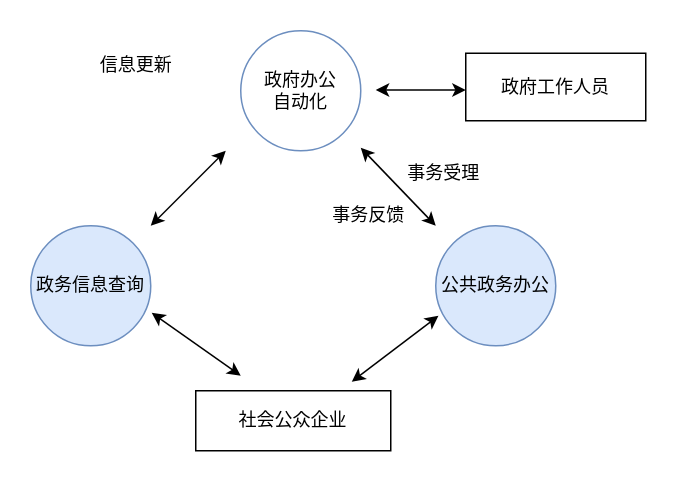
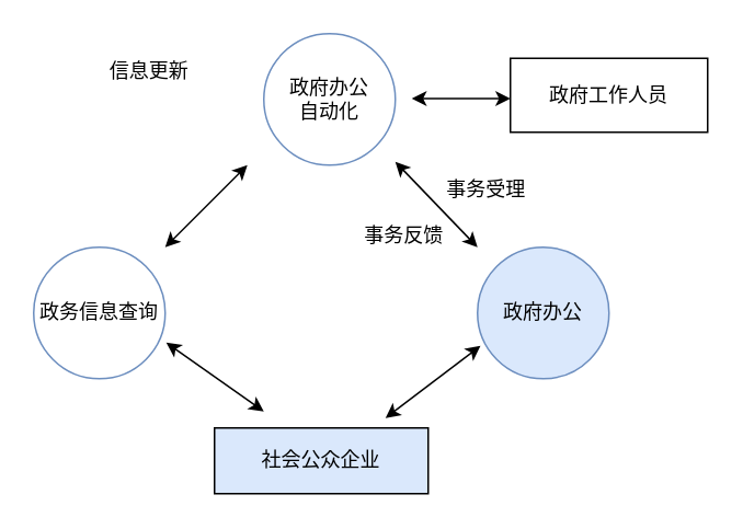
  <mxCell id="0" />
  <mxCell id="1" parent="0" />
- <mxCell id="2" value="政务信息查询" style="ellipse;whiteSpace=wrap;html=1;aspect=fixed;fillColor=#dae8fc;strokeColor=#6c8ebf;" vertex="1" parent="1"><mxGeometry x="20" y="150" width="80" height="80" as="geometry" /></mxCell>
+ <mxCell id="2" value="政务信息查询" style="ellipse;whiteSpace=wrap;html=1;aspect=fixed;fillColor=#ffffff;strokeColor=#6c8ebf;" vertex="1" parent="1"><mxGeometry x="20" y="150" width="80" height="80" as="geometry" /></mxCell>
  <mxCell id="3" value="政府办公&lt;br&gt;自动化" style="ellipse;whiteSpace=wrap;html=1;aspect=fixed;fillColor=#ffffff;strokeColor=#6c8ebf;" vertex="1" parent="1"><mxGeometry x="160" y="20" width="80" height="80" as="geometry" /></mxCell>
- <mxCell id="4" value="公共政务办公" style="ellipse;whiteSpace=wrap;html=1;aspect=fixed;fillColor=#dae8fc;strokeColor=#6c8ebf;" vertex="1" parent="1"><mxGeometry x="290" y="150" width="80" height="80" as="geometry" /></mxCell>
- <mxCell id="5" value="社会公众企业" style="rounded=0;whiteSpace=wrap;html=1;" vertex="1" parent="1"><mxGeometry x="130" y="260" width="130" height="40" as="geometry" /></mxCell>
+ <mxCell id="4" value="政府办公" style="ellipse;whiteSpace=wrap;html=1;aspect=fixed;fillColor=#dae8fc;strokeColor=#6c8ebf;" vertex="1" parent="1"><mxGeometry x="290" y="150" width="80" height="80" as="geometry" /></mxCell>
+ <mxCell id="5" value="社会公众企业" style="rounded=0;whiteSpace=wrap;html=1;fillColor=#dae8fc;" vertex="1" parent="1"><mxGeometry x="130" y="260" width="130" height="40" as="geometry" /></mxCell>
  <mxCell id="6" value="政府工作人员" style="rounded=0;whiteSpace=wrap;html=1;" vertex="1" parent="1"><mxGeometry x="310" y="35" width="120" height="45" as="geometry" /></mxCell>
  <mxCell id="7" value="" style="endArrow=classic;startArrow=classic;html=1;rounded=0;" edge="1" parent="1"><mxGeometry width="50" height="50" relative="1" as="geometry"><mxPoint x="100" y="150" as="sourcePoint" /><mxPoint x="150" y="100" as="targetPoint" /></mxGeometry></mxCell>
  <mxCell id="8" value="信息更新" style="text;html=1;align=center;verticalAlign=middle;resizable=0;points=[];autosize=1;strokeColor=none;fillColor=none;" vertex="1" parent="1"><mxGeometry x="55" y="28" width="70" height="30" as="geometry" /></mxCell>
  <mxCell id="9" value="" style="endArrow=classic;startArrow=classic;html=1;rounded=0;" edge="1" parent="1"><mxGeometry width="50" height="50" relative="1" as="geometry"><mxPoint x="290" y="150" as="sourcePoint" /><mxPoint x="240" y="98" as="targetPoint" /></mxGeometry></mxCell>
  <mxCell id="10" value="事务反馈" style="text;html=1;align=center;verticalAlign=middle;resizable=0;points=[];autosize=1;strokeColor=none;fillColor=none;" vertex="1" parent="1"><mxGeometry x="210" y="128" width="70" height="30" as="geometry" /></mxCell>
  <mxCell id="11" value="事务受理" style="text;html=1;align=center;verticalAlign=middle;resizable=0;points=[];autosize=1;strokeColor=none;fillColor=none;" vertex="1" parent="1"><mxGeometry x="260" y="100" width="70" height="30" as="geometry" /></mxCell>
  <mxCell id="12" value="" style="endArrow=classic;startArrow=classic;html=1;rounded=0;entryX=1.008;entryY=0.725;entryDx=0;entryDy=0;entryPerimeter=0;" edge="1" parent="1" target="2"><mxGeometry width="50" height="50" relative="1" as="geometry"><mxPoint x="160" y="250" as="sourcePoint" /><mxPoint x="90" y="220" as="targetPoint" /></mxGeometry></mxCell>
  <mxCell id="13" value="" style="endArrow=classic;startArrow=classic;html=1;rounded=0;exitX=0.8;exitY=-0.15;exitDx=0;exitDy=0;exitPerimeter=0;" edge="1" parent="1" source="5"><mxGeometry width="50" height="50" relative="1" as="geometry"><mxPoint x="220" y="260" as="sourcePoint" /><mxPoint x="291.83" y="210" as="targetPoint" /></mxGeometry></mxCell>
  <mxCell id="14" value="" style="endArrow=classic;startArrow=classic;html=1;rounded=0;" edge="1" parent="1"><mxGeometry width="50" height="50" relative="1" as="geometry"><mxPoint x="250" y="59.5" as="sourcePoint" /><mxPoint x="310" y="59.5" as="targetPoint" /></mxGeometry></mxCell>
